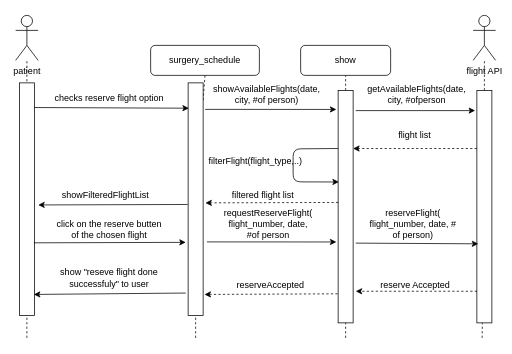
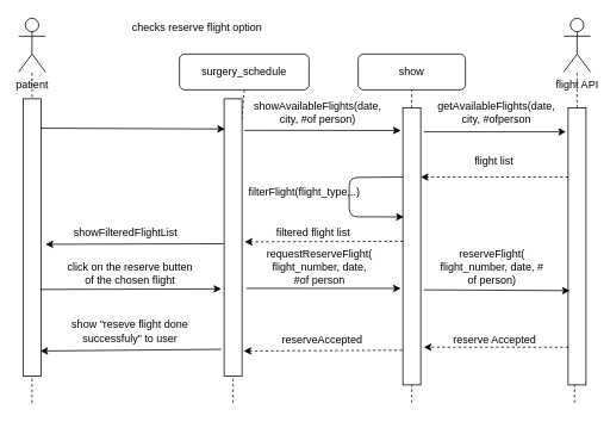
  <mxCell id="0" />
  <mxCell id="1" parent="0" />
  <mxCell id="2" value="patient" style="shape=umlActor;verticalLabelPosition=bottom;labelBackgroundColor=#ffffff;verticalAlign=top;html=1;outlineConnect=0;" vertex="1" parent="1"><mxGeometry x="20" y="20" width="30" height="60" as="geometry" /></mxCell>
  <mxCell id="3" value="" style="endArrow=none;dashed=1;html=1;" edge="1" parent="1" target="2"><mxGeometry width="50" height="50" relative="1" as="geometry"><mxPoint x="35" y="450" as="sourcePoint" /><mxPoint x="110" y="250" as="targetPoint" /></mxGeometry></mxCell>
  <mxCell id="4" value="" style="rounded=0;whiteSpace=wrap;html=1;" vertex="1" parent="1"><mxGeometry x="25" y="110" width="20" height="310" as="geometry" /></mxCell>
  <mxCell id="5" value="surgery_schedule" style="rounded=1;whiteSpace=wrap;html=1;" vertex="1" parent="1"><mxGeometry x="200" y="60" width="145" height="40" as="geometry" /></mxCell>
  <mxCell id="6" value="" style="endArrow=none;dashed=1;html=1;entryX=0.5;entryY=1;entryDx=0;entryDy=0;" edge="1" parent="1" source="7" target="5"><mxGeometry width="50" height="50" relative="1" as="geometry"><mxPoint x="260" y="450" as="sourcePoint" /><mxPoint x="300" y="170" as="targetPoint" /></mxGeometry></mxCell>
  <mxCell id="7" value="" style="rounded=0;whiteSpace=wrap;html=1;" vertex="1" parent="1"><mxGeometry x="250" y="110" width="20" height="310" as="geometry" /></mxCell>
  <mxCell id="8" value="" style="endArrow=none;dashed=1;html=1;entryX=0.5;entryY=1;entryDx=0;entryDy=0;" edge="1" parent="1" target="7"><mxGeometry width="50" height="50" relative="1" as="geometry"><mxPoint x="260" y="450" as="sourcePoint" /><mxPoint x="260" y="100" as="targetPoint" /></mxGeometry></mxCell>
  <mxCell id="9" value="show" style="rounded=1;whiteSpace=wrap;html=1;" vertex="1" parent="1"><mxGeometry x="400" y="60" width="120" height="40" as="geometry" /></mxCell>
  <mxCell id="10" value="" style="endArrow=none;dashed=1;html=1;entryX=0.5;entryY=1;entryDx=0;entryDy=0;" edge="1" parent="1" source="11" target="9"><mxGeometry width="50" height="50" relative="1" as="geometry"><mxPoint x="460" y="450" as="sourcePoint" /><mxPoint x="480" y="240" as="targetPoint" /></mxGeometry></mxCell>
  <mxCell id="11" value="" style="rounded=0;whiteSpace=wrap;html=1;" vertex="1" parent="1"><mxGeometry x="450" y="120" width="20" height="310" as="geometry" /></mxCell>
  <mxCell id="12" value="" style="endArrow=none;dashed=1;html=1;entryX=0.5;entryY=1;entryDx=0;entryDy=0;" edge="1" parent="1" target="11"><mxGeometry width="50" height="50" relative="1" as="geometry"><mxPoint x="460" y="450" as="sourcePoint" /><mxPoint x="460" y="100" as="targetPoint" /></mxGeometry></mxCell>
  <mxCell id="13" value="flight API" style="shape=umlActor;verticalLabelPosition=bottom;labelBackgroundColor=#ffffff;verticalAlign=top;html=1;outlineConnect=0;" vertex="1" parent="1"><mxGeometry x="630" y="20" width="30" height="60" as="geometry" /></mxCell>
  <mxCell id="14" value="" style="endArrow=none;dashed=1;html=1;" edge="1" parent="1" source="15" target="13"><mxGeometry width="50" height="50" relative="1" as="geometry"><mxPoint x="642" y="450" as="sourcePoint" /><mxPoint x="670" y="240" as="targetPoint" /></mxGeometry></mxCell>
  <mxCell id="15" value="" style="rounded=0;whiteSpace=wrap;html=1;" vertex="1" parent="1"><mxGeometry x="635" y="120" width="20" height="310" as="geometry" /></mxCell>
  <mxCell id="16" value="" style="endArrow=none;dashed=1;html=1;" edge="1" parent="1" target="15"><mxGeometry width="50" height="50" relative="1" as="geometry"><mxPoint x="642" y="450" as="sourcePoint" /><mxPoint x="644.775" y="80" as="targetPoint" /></mxGeometry></mxCell>
  <mxCell id="17" value="" style="endArrow=classic;html=1;exitX=1.008;exitY=0.106;exitDx=0;exitDy=0;exitPerimeter=0;entryX=0.05;entryY=0.109;entryDx=0;entryDy=0;entryPerimeter=0;" edge="1" parent="1" source="4" target="7"><mxGeometry width="50" height="50" relative="1" as="geometry"><mxPoint x="90" y="150" as="sourcePoint" /><mxPoint x="247" y="144" as="targetPoint" /></mxGeometry></mxCell>
- <mxCell id="18" value="checks reserve flight option" style="text;html=1;strokeColor=none;fillColor=none;align=center;verticalAlign=middle;whiteSpace=wrap;rounded=0;" vertex="1" parent="1"><mxGeometry x="70" y="120" width="150" height="20" as="geometry" /></mxCell>
+ <mxCell id="18" value="checks reserve flight option" style="text;html=1;strokeColor=none;fillColor=none;align=center;verticalAlign=middle;whiteSpace=wrap;rounded=0;" vertex="1" parent="1"><mxGeometry x="145" y="20" width="150" height="20" as="geometry" /></mxCell>
  <mxCell id="19" value="" style="endArrow=classic;html=1;exitX=1.133;exitY=0.114;exitDx=0;exitDy=0;exitPerimeter=0;entryX=-0.117;entryY=0.082;entryDx=0;entryDy=0;entryPerimeter=0;" edge="1" parent="1" source="7" target="11"><mxGeometry width="50" height="50" relative="1" as="geometry"><mxPoint x="340" y="250" as="sourcePoint" /><mxPoint x="390" y="200" as="targetPoint" /></mxGeometry></mxCell>
  <mxCell id="20" value="showAvailableFlights(date, city, #of person)" style="text;html=1;strokeColor=none;fillColor=none;align=center;verticalAlign=middle;whiteSpace=wrap;rounded=0;" vertex="1" parent="1"><mxGeometry x="290" y="110" width="130" height="30" as="geometry" /></mxCell>
  <mxCell id="21" value="" style="endArrow=classic;html=1;exitX=1.175;exitY=0.087;exitDx=0;exitDy=0;exitPerimeter=0;entryX=-0.117;entryY=0.087;entryDx=0;entryDy=0;entryPerimeter=0;" edge="1" parent="1" source="11" target="15"><mxGeometry width="50" height="50" relative="1" as="geometry"><mxPoint x="500" y="250" as="sourcePoint" /><mxPoint x="550" y="200" as="targetPoint" /></mxGeometry></mxCell>
  <mxCell id="22" value="getAvailableFlights(date, city, #ofperson" style="text;html=1;strokeColor=none;fillColor=none;align=center;verticalAlign=middle;whiteSpace=wrap;rounded=0;" vertex="1" parent="1"><mxGeometry x="520" y="105" width="70" height="40" as="geometry" /></mxCell>
  <mxCell id="23" value="" style="endArrow=classic;html=1;exitX=0;exitY=0.25;exitDx=0;exitDy=0;entryX=1;entryY=0.25;entryDx=0;entryDy=0;dashed=1;" edge="1" parent="1" source="15" target="11"><mxGeometry width="50" height="50" relative="1" as="geometry"><mxPoint x="530" y="250" as="sourcePoint" /><mxPoint x="580" y="200" as="targetPoint" /></mxGeometry></mxCell>
  <mxCell id="24" value="flight list" style="text;html=1;strokeColor=none;fillColor=none;align=center;verticalAlign=middle;whiteSpace=wrap;rounded=0;" vertex="1" parent="1"><mxGeometry x="520" y="170" width="65" height="20" as="geometry" /></mxCell>
  <mxCell id="25" value="" style="endArrow=classic;html=1;exitX=0;exitY=0.25;exitDx=0;exitDy=0;entryX=0.05;entryY=0.394;entryDx=0;entryDy=0;entryPerimeter=0;" edge="1" parent="1" source="11" target="11"><mxGeometry width="50" height="50" relative="1" as="geometry"><mxPoint x="350" y="240" as="sourcePoint" /><mxPoint x="330" y="198" as="targetPoint" /><Array as="points"><mxPoint x="390" y="198" /><mxPoint x="390" y="242" /></Array></mxGeometry></mxCell>
  <mxCell id="26" value="filterFlight(flight_type,..)" style="text;html=1;strokeColor=none;fillColor=none;align=center;verticalAlign=middle;whiteSpace=wrap;rounded=0;" vertex="1" parent="1"><mxGeometry x="300" y="190" width="80" height="50" as="geometry" /></mxCell>
  <mxCell id="27" value="" style="endArrow=classic;html=1;exitX=0.008;exitY=0.482;exitDx=0;exitDy=0;exitPerimeter=0;dashed=1;" edge="1" parent="1" source="11"><mxGeometry width="50" height="50" relative="1" as="geometry"><mxPoint x="310" y="340" as="sourcePoint" /><mxPoint x="273" y="270" as="targetPoint" /></mxGeometry></mxCell>
  <mxCell id="28" value="filtered flight list" style="text;html=1;strokeColor=none;fillColor=none;align=center;verticalAlign=middle;whiteSpace=wrap;rounded=0;" vertex="1" parent="1"><mxGeometry x="290" y="250" width="120" height="20" as="geometry" /></mxCell>
  <mxCell id="29" value="" style="endArrow=classic;html=1;exitX=-0.033;exitY=0.523;exitDx=0;exitDy=0;exitPerimeter=0;entryX=1.258;entryY=0.525;entryDx=0;entryDy=0;entryPerimeter=0;" edge="1" parent="1" source="7" target="4"><mxGeometry width="50" height="50" relative="1" as="geometry"><mxPoint x="250" y="265" as="sourcePoint" /><mxPoint x="50" y="270" as="targetPoint" /></mxGeometry></mxCell>
  <mxCell id="30" value="showFilteredFlightList" style="text;html=1;strokeColor=none;fillColor=none;align=center;verticalAlign=middle;whiteSpace=wrap;rounded=0;" vertex="1" parent="1"><mxGeometry x="70" y="250" width="140" height="20" as="geometry" /></mxCell>
  <mxCell id="31" value="" style="endArrow=classic;html=1;exitX=0.967;exitY=0.646;exitDx=0;exitDy=0;exitPerimeter=0;entryX=-0.158;entryY=0.644;entryDx=0;entryDy=0;entryPerimeter=0;" edge="1" parent="1"><mxGeometry width="50" height="50" relative="1" as="geometry"><mxPoint x="44.34" y="323.26" as="sourcePoint" /><mxPoint x="246.84" y="322.64" as="targetPoint" /></mxGeometry></mxCell>
  <mxCell id="32" value="click on the reserve butten of the chosen flight" style="text;html=1;strokeColor=none;fillColor=none;align=center;verticalAlign=middle;whiteSpace=wrap;rounded=0;" vertex="1" parent="1"><mxGeometry x="70" y="295" width="150" height="20" as="geometry" /></mxCell>
  <mxCell id="33" value="" style="endArrow=classic;html=1;exitX=1.258;exitY=0.684;exitDx=0;exitDy=0;exitPerimeter=0;entryX=-0.117;entryY=0.652;entryDx=0;entryDy=0;entryPerimeter=0;" edge="1" parent="1" source="7" target="11"><mxGeometry width="50" height="50" relative="1" as="geometry"><mxPoint x="330" y="360" as="sourcePoint" /><mxPoint x="380" y="310" as="targetPoint" /></mxGeometry></mxCell>
  <mxCell id="34" value="requestReserveFlight( flight_number, date, #of person" style="text;html=1;strokeColor=none;fillColor=none;align=center;verticalAlign=middle;whiteSpace=wrap;rounded=0;" vertex="1" parent="1"><mxGeometry x="304" y="270" width="106" height="55" as="geometry" /></mxCell>
  <mxCell id="35" value="" style="endArrow=classic;html=1;exitX=1.175;exitY=0.657;exitDx=0;exitDy=0;exitPerimeter=0;entryX=0.092;entryY=0.66;entryDx=0;entryDy=0;entryPerimeter=0;" edge="1" parent="1" source="11" target="15"><mxGeometry width="50" height="50" relative="1" as="geometry"><mxPoint x="500" y="380" as="sourcePoint" /><mxPoint x="550" y="330" as="targetPoint" /></mxGeometry></mxCell>
  <mxCell id="36" value="reserveFlight( flight_number, date, # of person)" style="text;html=1;strokeColor=none;fillColor=none;align=center;verticalAlign=middle;whiteSpace=wrap;rounded=0;" vertex="1" parent="1"><mxGeometry x="490" y="288" width="120" height="20" as="geometry" /></mxCell>
  <mxCell id="37" value="" style="endArrow=classic;html=1;exitX=0.008;exitY=0.864;exitDx=0;exitDy=0;exitPerimeter=0;entryX=1.175;entryY=0.864;entryDx=0;entryDy=0;entryPerimeter=0;dashed=1;" edge="1" parent="1" source="15" target="11"><mxGeometry width="50" height="50" relative="1" as="geometry"><mxPoint x="490" y="430" as="sourcePoint" /><mxPoint x="540" y="380" as="targetPoint" /></mxGeometry></mxCell>
  <mxCell id="38" value="reserve Accepted" style="text;html=1;strokeColor=none;fillColor=none;align=center;verticalAlign=middle;whiteSpace=wrap;rounded=0;" vertex="1" parent="1"><mxGeometry x="502.5" y="370" width="100" height="20" as="geometry" /></mxCell>
  <mxCell id="39" value="" style="endArrow=classic;html=1;dashed=1;exitX=-0.033;exitY=0.875;exitDx=0;exitDy=0;exitPerimeter=0;entryX=1.092;entryY=0.91;entryDx=0;entryDy=0;entryPerimeter=0;" edge="1" parent="1" source="11" target="7"><mxGeometry width="50" height="50" relative="1" as="geometry"><mxPoint x="300" y="430" as="sourcePoint" /><mxPoint x="350" y="380" as="targetPoint" /></mxGeometry></mxCell>
  <mxCell id="40" value="reserveAccepted" style="text;html=1;strokeColor=none;fillColor=none;align=center;verticalAlign=middle;whiteSpace=wrap;rounded=0;" vertex="1" parent="1"><mxGeometry x="310" y="370" width="100" height="20" as="geometry" /></mxCell>
  <mxCell id="41" value="" style="endArrow=classic;html=1;exitX=-0.158;exitY=0.904;exitDx=0;exitDy=0;exitPerimeter=0;entryX=0.967;entryY=0.91;entryDx=0;entryDy=0;entryPerimeter=0;" edge="1" parent="1" source="7" target="4"><mxGeometry width="50" height="50" relative="1" as="geometry"><mxPoint x="140" y="430" as="sourcePoint" /><mxPoint x="190" y="380" as="targetPoint" /></mxGeometry></mxCell>
  <mxCell id="42" value="show &quot;reseve flight done successfuly&quot; to user" style="text;html=1;strokeColor=none;fillColor=none;align=center;verticalAlign=middle;whiteSpace=wrap;rounded=0;" vertex="1" parent="1"><mxGeometry x="65" y="360" width="160" height="20" as="geometry" /></mxCell>
